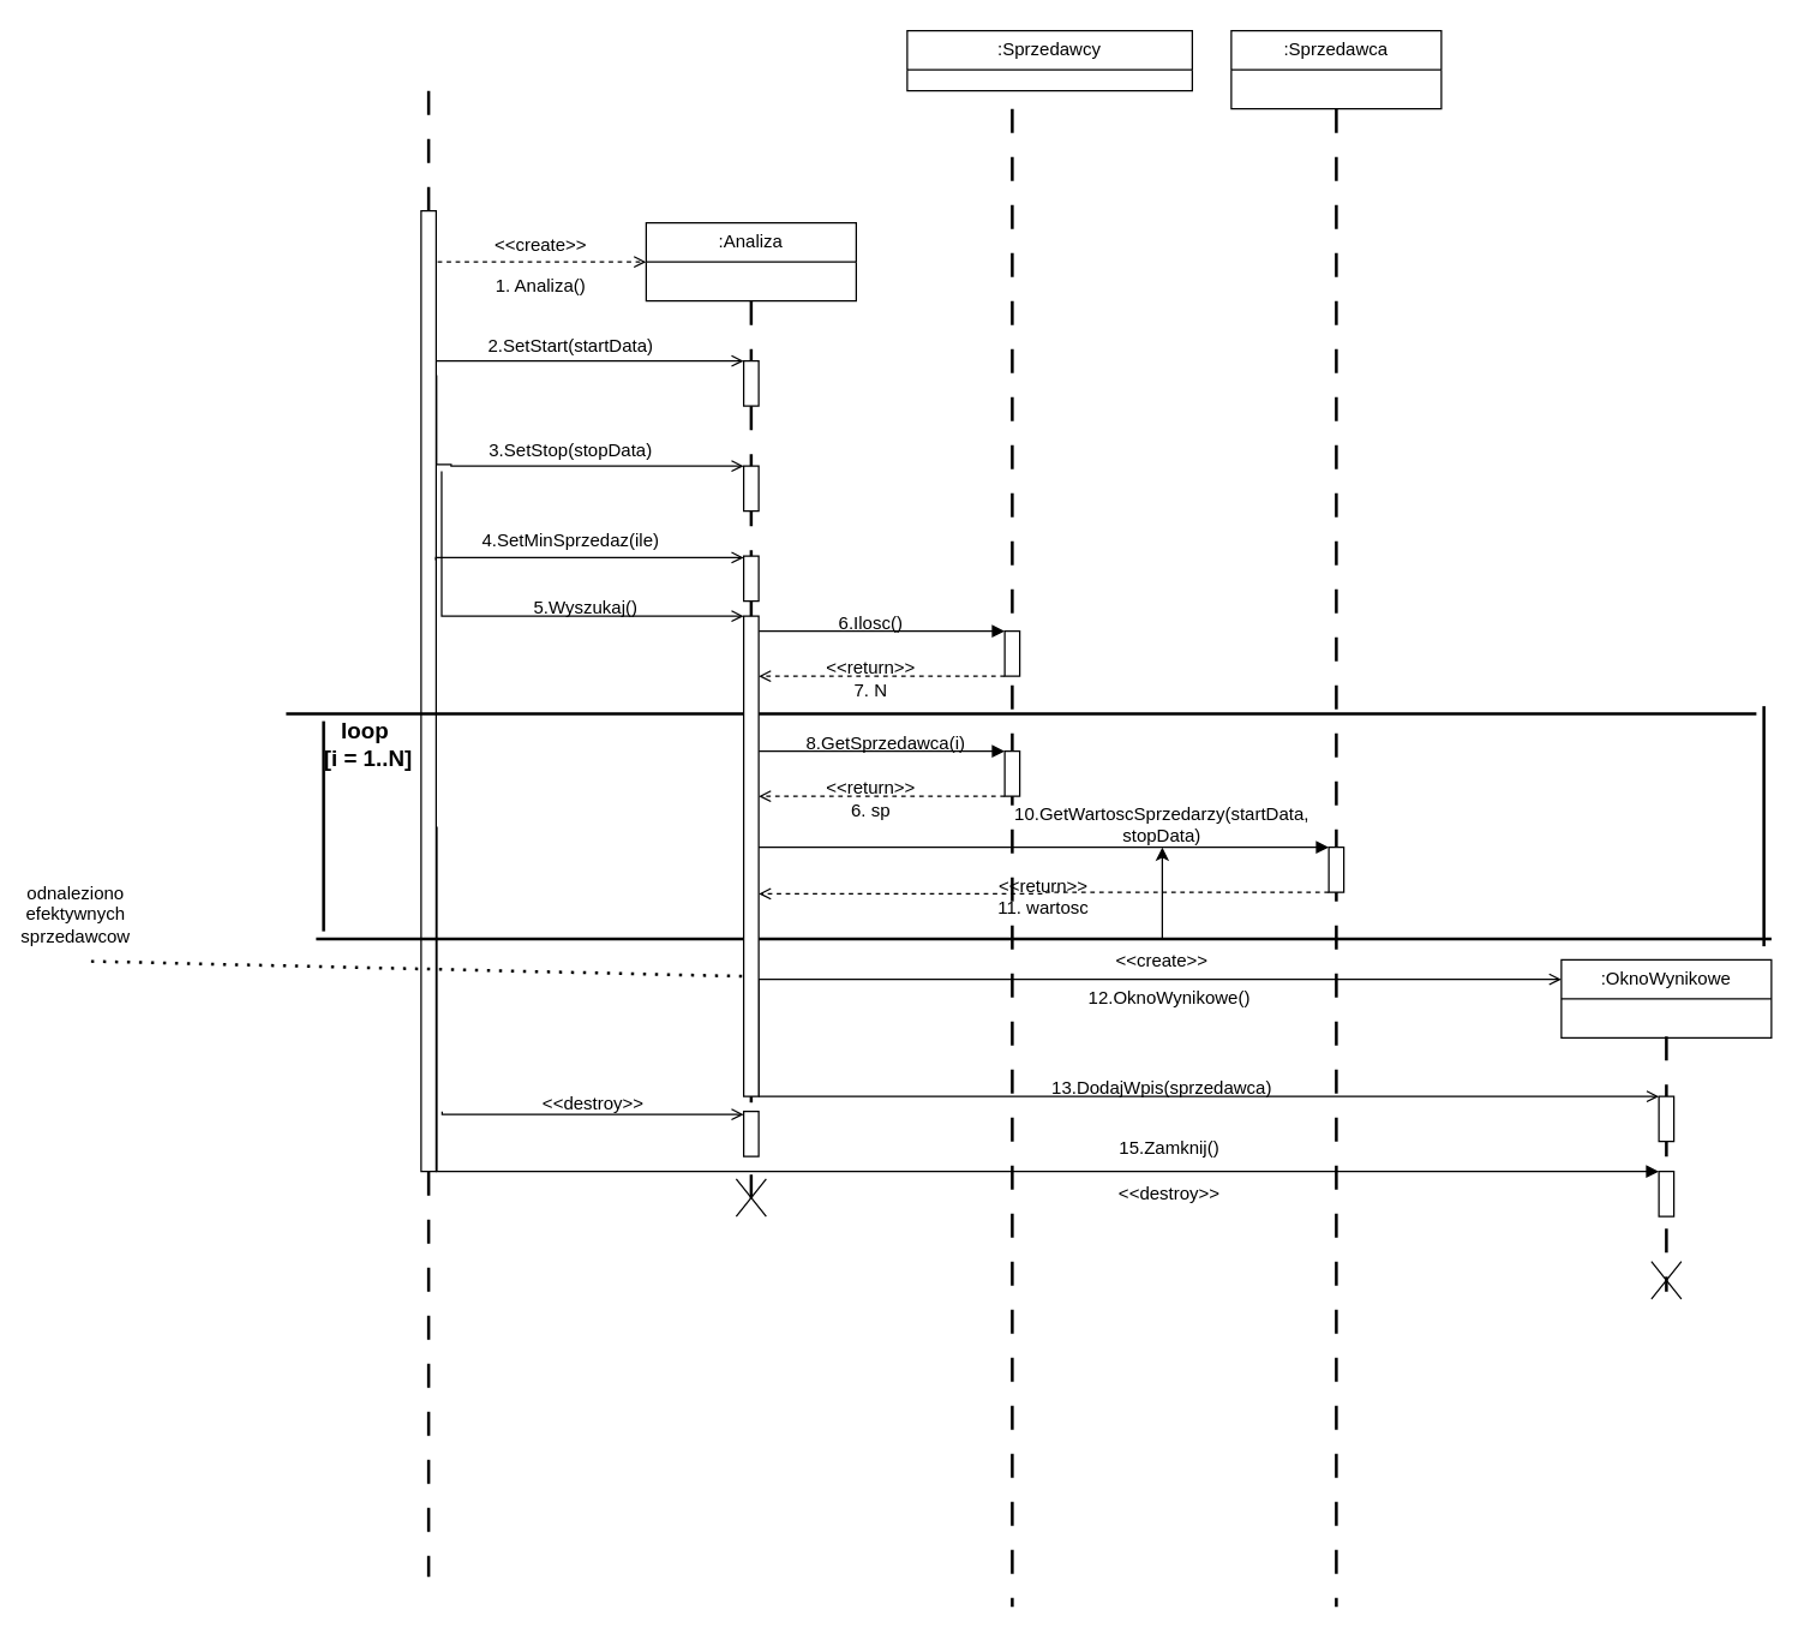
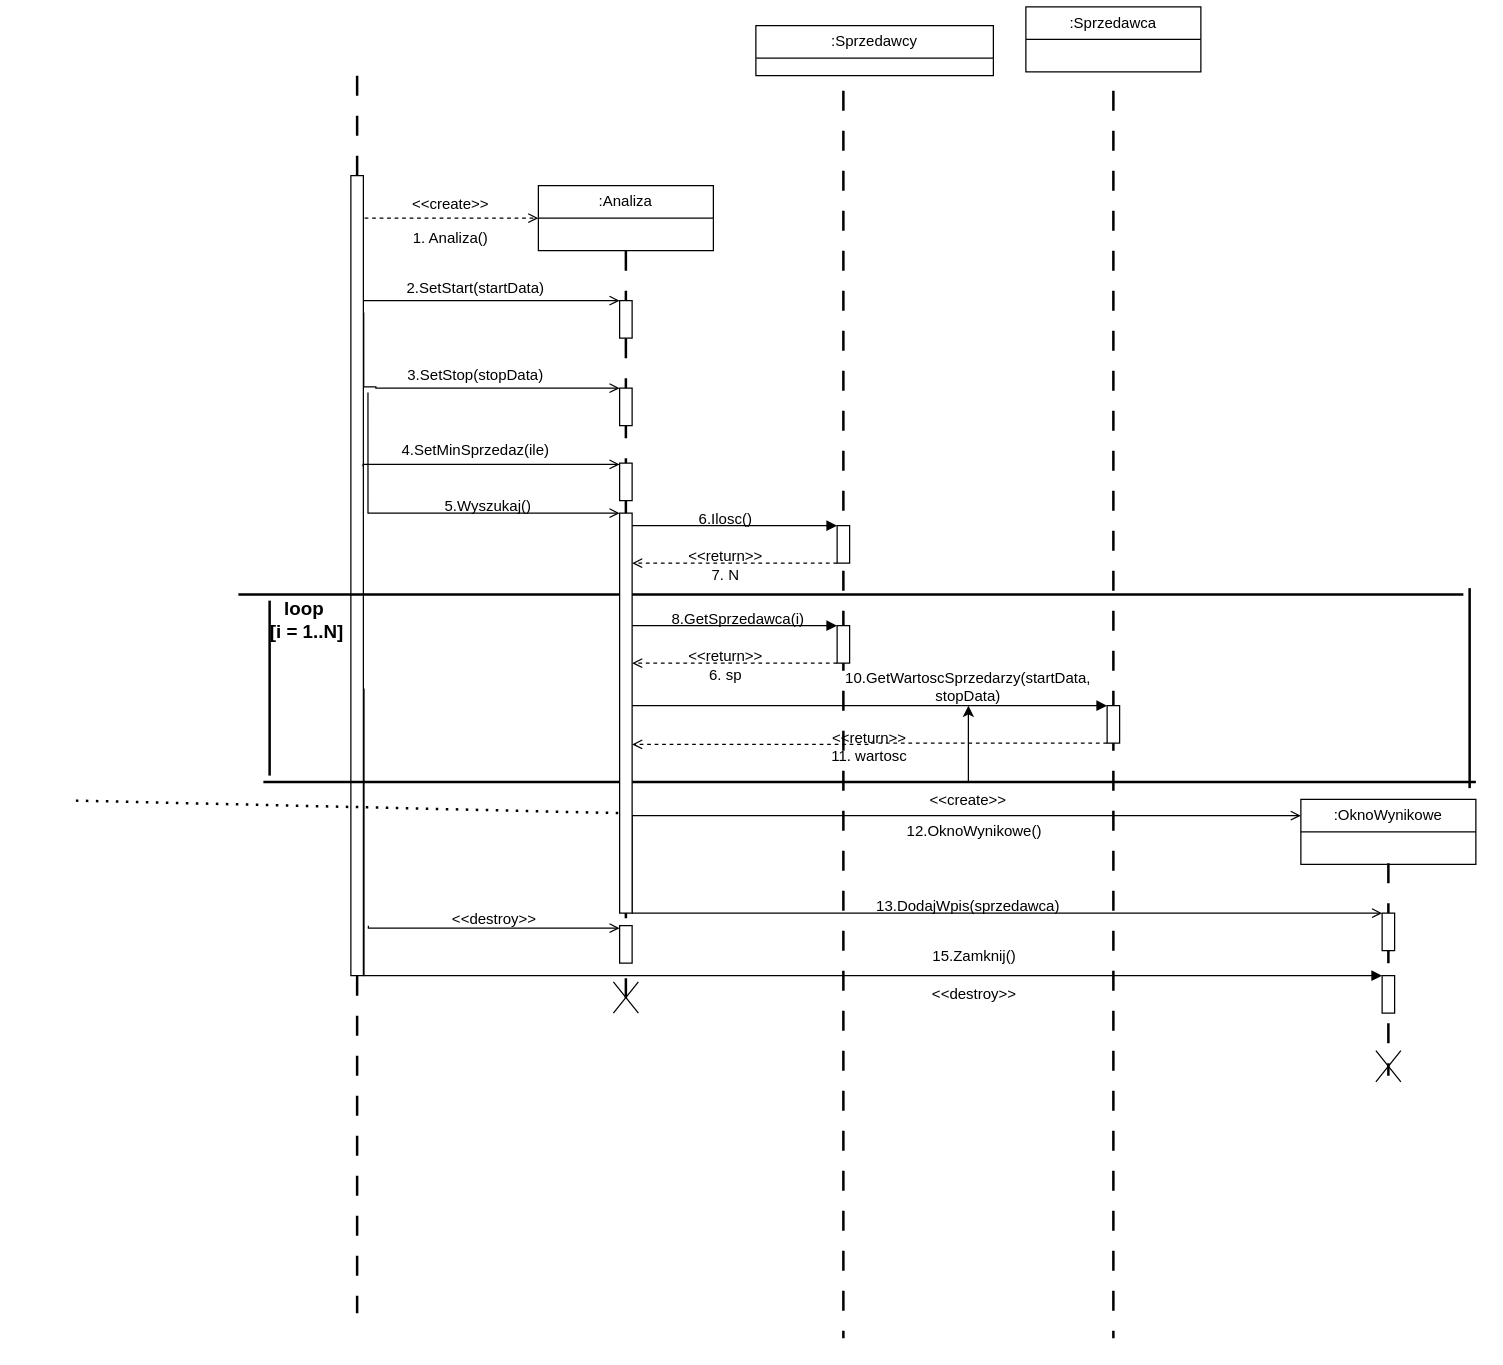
  <mxCell id="0" />
  <mxCell id="1" parent="0" />
  <mxCell id="2" value=":Analiza" style="swimlane;fontStyle=0;childLayout=stackLayout;horizontal=1;startSize=26;fillColor=none;horizontalStack=0;resizeParent=1;resizeParentMax=0;resizeLast=0;collapsible=1;marginBottom=0;whiteSpace=wrap;html=1;" parent="1" vertex="1"><mxGeometry x="430" y="148" width="140" height="52" as="geometry" /></mxCell>
  <mxCell id="3" value="" style="line;strokeWidth=2;direction=south;html=1;" parent="1" vertex="1"><mxGeometry x="280" y="190" width="10" height="580" as="geometry" /></mxCell>
  <mxCell id="4" style="edgeStyle=orthogonalEdgeStyle;rounded=0;orthogonalLoop=1;jettySize=auto;html=1;exitX=0.75;exitY=0.5;exitDx=0;exitDy=0;exitPerimeter=0;entryX=0;entryY=0.5;entryDx=0;entryDy=0;endArrow=open;endFill=0;dashed=1;" parent="1" source="5" target="2" edge="1"><mxGeometry relative="1" as="geometry"><Array as="points"><mxPoint x="285" y="174" /></Array></mxGeometry></mxCell>
  <mxCell id="5" value="" style="line;strokeWidth=2;direction=south;html=1;dashed=1;dashPattern=8 8;" parent="1" vertex="1"><mxGeometry x="280" y="60" width="10" height="160" as="geometry" /></mxCell>
  <mxCell id="6" value="" style="line;strokeWidth=2;direction=south;html=1;dashed=1;dashPattern=8 8;" parent="1" vertex="1"><mxGeometry x="495" y="200" width="10" height="40" as="geometry" /></mxCell>
  <mxCell id="7" value="&amp;lt;&amp;lt;create&amp;gt;&amp;gt;" style="text;html=1;align=center;verticalAlign=middle;whiteSpace=wrap;rounded=0;" parent="1" vertex="1"><mxGeometry x="330" y="148" width="60" height="30" as="geometry" /></mxCell>
  <mxCell id="8" value="1. Analiza()" style="text;html=1;align=center;verticalAlign=middle;whiteSpace=wrap;rounded=0;" parent="1" vertex="1"><mxGeometry x="235" y="180" width="250" height="20" as="geometry" /></mxCell>
  <mxCell id="9" value=":Sprzedawcy" style="swimlane;fontStyle=0;childLayout=stackLayout;horizontal=1;startSize=26;fillColor=none;horizontalStack=0;resizeParent=1;resizeParentMax=0;resizeLast=0;collapsible=1;marginBottom=0;whiteSpace=wrap;html=1;" parent="1" vertex="1"><mxGeometry x="604" y="20" width="190" height="40" as="geometry" /></mxCell>
- <mxCell id="10" value=":Sprzedawca" style="swimlane;fontStyle=0;childLayout=stackLayout;horizontal=1;startSize=26;fillColor=none;horizontalStack=0;resizeParent=1;resizeParentMax=0;resizeLast=0;collapsible=1;marginBottom=0;whiteSpace=wrap;html=1;" parent="1" vertex="1"><mxGeometry x="820" width="140" height="52" as="geometry" y="20" /></mxCell>
+ <mxCell id="10" value=":Sprzedawca" style="swimlane;fontStyle=0;childLayout=stackLayout;horizontal=1;startSize=26;fillColor=none;horizontalStack=0;resizeParent=1;resizeParentMax=0;resizeLast=0;collapsible=1;marginBottom=0;whiteSpace=wrap;html=1;" parent="1" vertex="1"><mxGeometry x="820" y="5" width="140" height="52" as="geometry" /></mxCell>
  <mxCell id="11" value=":OknoWynikowe" style="swimlane;fontStyle=0;childLayout=stackLayout;horizontal=1;startSize=26;fillColor=none;horizontalStack=0;resizeParent=1;resizeParentMax=0;resizeLast=0;collapsible=1;marginBottom=0;whiteSpace=wrap;html=1;" parent="1" vertex="1"><mxGeometry x="1040" y="639" width="140" height="52" as="geometry" /></mxCell>
  <mxCell id="12" value="" style="rounded=0;whiteSpace=wrap;html=1;" parent="1" vertex="1"><mxGeometry x="495" y="240" width="10" height="30" as="geometry" /></mxCell>
  <mxCell id="13" value="" style="line;strokeWidth=2;direction=south;html=1;dashed=1;dashPattern=8 8;" parent="1" vertex="1"><mxGeometry x="669" y="72" width="10" height="998" as="geometry" /></mxCell>
  <mxCell id="14" value="" style="line;strokeWidth=2;direction=south;html=1;dashed=1;dashPattern=8 8;" parent="1" vertex="1"><mxGeometry x="885" y="72" width="10" height="998" as="geometry" /></mxCell>
  <mxCell id="15" value="" style="line;strokeWidth=2;direction=south;html=1;dashed=1;dashPattern=8 8;" parent="1" vertex="1"><mxGeometry x="1105" y="690" width="10" height="170" as="geometry" /></mxCell>
  <mxCell id="16" style="edgeStyle=orthogonalEdgeStyle;rounded=0;orthogonalLoop=1;jettySize=auto;html=1;exitX=0.75;exitY=0.5;exitDx=0;exitDy=0;exitPerimeter=0;entryX=0;entryY=0;entryDx=0;entryDy=0;endArrow=open;endFill=0;" parent="1" target="12" edge="1"><mxGeometry relative="1" as="geometry"><mxPoint x="285" y="246" as="sourcePoint" /><mxPoint x="430" y="240" as="targetPoint" /><Array as="points"><mxPoint x="285" y="240" /></Array></mxGeometry></mxCell>
  <mxCell id="17" value="2.SetStart(startData)" style="text;html=1;align=center;verticalAlign=middle;whiteSpace=wrap;rounded=0;" parent="1" vertex="1"><mxGeometry x="255" y="220" width="250" height="20" as="geometry" /></mxCell>
  <mxCell id="18" value="" style="rounded=0;whiteSpace=wrap;html=1;" parent="1" vertex="1"><mxGeometry x="280" y="140" width="10" height="640" as="geometry" /></mxCell>
  <mxCell id="19" value="" style="line;strokeWidth=2;direction=south;html=1;dashed=1;dashPattern=8 8;" parent="1" vertex="1"><mxGeometry x="495" y="270" width="10" height="530" as="geometry" /></mxCell>
  <mxCell id="20" value="3.SetStop(stopData)" style="text;html=1;align=center;verticalAlign=middle;whiteSpace=wrap;rounded=0;" parent="1" vertex="1"><mxGeometry x="255" y="290" width="250" height="20" as="geometry" /></mxCell>
  <mxCell id="21" value="" style="rounded=0;whiteSpace=wrap;html=1;" parent="1" vertex="1"><mxGeometry x="495" y="310" width="10" height="30" as="geometry" /></mxCell>
  <mxCell id="22" style="edgeStyle=orthogonalEdgeStyle;rounded=0;orthogonalLoop=1;jettySize=auto;html=1;exitX=1.028;exitY=0.171;exitDx=0;exitDy=0;exitPerimeter=0;entryX=0;entryY=0;entryDx=0;entryDy=0;endArrow=open;endFill=0;" parent="1" source="18" edge="1"><mxGeometry relative="1" as="geometry"><mxPoint x="285" y="316" as="sourcePoint" /><mxPoint x="495" y="310" as="targetPoint" /><Array as="points"><mxPoint x="300" y="309" /></Array></mxGeometry></mxCell>
  <mxCell id="23" value="" style="rounded=0;whiteSpace=wrap;html=1;" parent="1" vertex="1"><mxGeometry x="495" y="370" width="10" height="30" as="geometry" /></mxCell>
  <mxCell id="24" style="edgeStyle=orthogonalEdgeStyle;rounded=0;orthogonalLoop=1;jettySize=auto;html=1;exitX=0.139;exitY=1.139;exitDx=0;exitDy=0;exitPerimeter=0;entryX=0;entryY=0;entryDx=0;entryDy=0;endArrow=open;endFill=0;" parent="1" source="25" edge="1"><mxGeometry relative="1" as="geometry"><mxPoint x="290" y="370" as="sourcePoint" /><mxPoint x="495" y="371" as="targetPoint" /><Array as="points"><mxPoint x="290" y="371" /></Array></mxGeometry></mxCell>
  <mxCell id="25" value="4.SetMinSprzedaz(ile)" style="text;html=1;align=center;verticalAlign=middle;whiteSpace=wrap;rounded=0;" parent="1" vertex="1"><mxGeometry x="255" y="350" width="250" height="20" as="geometry" /></mxCell>
  <mxCell id="26" value="" style="line;strokeWidth=2;html=1;" parent="1" vertex="1"><mxGeometry y="470" width="980" height="10" as="geometry" x="190" /></mxCell>
  <mxCell id="27" value="" style="line;strokeWidth=2;html=1;" parent="1" vertex="1"><mxGeometry x="210" y="620" width="970" height="10" as="geometry" /></mxCell>
  <mxCell id="28" value="" style="line;strokeWidth=2;direction=south;html=1;" parent="1" vertex="1"><mxGeometry x="1170" y="470" width="10" height="160" as="geometry" /></mxCell>
  <mxCell id="29" value="" style="line;strokeWidth=2;direction=south;html=1;" parent="1" vertex="1"><mxGeometry x="210" y="480" width="10" height="140" as="geometry" /></mxCell>
  <mxCell id="30" value="&lt;b style=&quot;font-size: 15px;&quot;&gt;&lt;font style=&quot;font-size: 15px;&quot;&gt;loop&amp;nbsp;&lt;/font&gt;&lt;/b&gt;&lt;div style=&quot;font-size: 15px;&quot;&gt;&lt;b style=&quot;&quot;&gt;&lt;font style=&quot;font-size: 15px;&quot;&gt;[i = 1..N]&lt;/font&gt;&lt;/b&gt;&lt;/div&gt;" style="text;html=1;align=center;verticalAlign=middle;whiteSpace=wrap;rounded=0;" parent="1" vertex="1"><mxGeometry x="210" y="475" width="70" height="40" as="geometry" /></mxCell>
  <mxCell id="31" style="edgeStyle=orthogonalEdgeStyle;rounded=0;orthogonalLoop=1;jettySize=auto;html=1;exitX=0;exitY=1;exitDx=0;exitDy=0;entryX=1;entryY=1;entryDx=0;entryDy=0;endArrow=open;endFill=0;dashed=1;" parent="1" source="32" edge="1"><mxGeometry relative="1" as="geometry"><mxPoint x="505" y="450" as="targetPoint" /><Array as="points"><mxPoint x="590" y="450" /><mxPoint x="590" y="450" /></Array></mxGeometry></mxCell>
  <mxCell id="32" value="" style="rounded=0;whiteSpace=wrap;html=1;" parent="1" vertex="1"><mxGeometry x="669" y="420" width="10" height="30" as="geometry" /></mxCell>
  <mxCell id="33" style="edgeStyle=orthogonalEdgeStyle;rounded=0;orthogonalLoop=1;jettySize=auto;html=1;exitX=1;exitY=0;exitDx=0;exitDy=0;entryX=0;entryY=0;entryDx=0;entryDy=0;endArrow=block;endFill=1;" parent="1" target="32" edge="1"><mxGeometry relative="1" as="geometry"><mxPoint x="505" y="420" as="sourcePoint" /><Array as="points"><mxPoint x="590" y="420" /><mxPoint x="590" y="420" /></Array></mxGeometry></mxCell>
  <mxCell id="34" value="&amp;lt;&amp;lt;return&amp;gt;&amp;gt;" style="text;html=1;align=center;verticalAlign=middle;whiteSpace=wrap;rounded=0;" parent="1" vertex="1"><mxGeometry x="550" y="430" width="60" height="30" as="geometry" /></mxCell>
  <mxCell id="35" value="7. N" style="text;html=1;align=center;verticalAlign=middle;whiteSpace=wrap;rounded=0;" parent="1" vertex="1"><mxGeometry x="550" y="450" width="60" height="20" as="geometry" /></mxCell>
  <mxCell id="36" value="6.Ilosc()" style="text;html=1;align=center;verticalAlign=middle;whiteSpace=wrap;rounded=0;" parent="1" vertex="1"><mxGeometry x="550" y="400" width="60" height="30" as="geometry" /></mxCell>
  <mxCell id="37" style="edgeStyle=orthogonalEdgeStyle;rounded=0;orthogonalLoop=1;jettySize=auto;html=1;exitX=1;exitY=0;exitDx=0;exitDy=0;entryX=0;entryY=0;entryDx=0;entryDy=0;endArrow=block;endFill=1;" parent="1" target="39" edge="1"><mxGeometry relative="1" as="geometry"><mxPoint x="505" y="500" as="sourcePoint" /><Array as="points"><mxPoint x="590" y="500" /><mxPoint x="590" y="500" /></Array></mxGeometry></mxCell>
  <mxCell id="38" style="edgeStyle=orthogonalEdgeStyle;rounded=0;orthogonalLoop=1;jettySize=auto;html=1;exitX=0;exitY=1;exitDx=0;exitDy=0;entryX=1;entryY=1;entryDx=0;entryDy=0;dashed=1;endArrow=open;endFill=0;" parent="1" source="39" edge="1"><mxGeometry relative="1" as="geometry"><mxPoint x="505" y="530" as="targetPoint" /><Array as="points"><mxPoint x="590" y="530" /><mxPoint x="590" y="530" /></Array></mxGeometry></mxCell>
  <mxCell id="39" value="" style="rounded=0;whiteSpace=wrap;html=1;" parent="1" vertex="1"><mxGeometry x="669" y="500" width="10" height="30" as="geometry" /></mxCell>
  <mxCell id="40" value="8.GetSprzedawca(i)" style="text;html=1;align=center;verticalAlign=middle;whiteSpace=wrap;rounded=0;" parent="1" vertex="1"><mxGeometry x="560" y="480" width="60" height="30" as="geometry" /></mxCell>
  <mxCell id="41" value="&amp;lt;&amp;lt;return&amp;gt;&amp;gt;" style="text;html=1;align=center;verticalAlign=middle;whiteSpace=wrap;rounded=0;" parent="1" vertex="1"><mxGeometry x="550" y="510" width="60" height="30" as="geometry" /></mxCell>
  <mxCell id="42" value="6. sp" style="text;html=1;align=center;verticalAlign=middle;whiteSpace=wrap;rounded=0;" parent="1" vertex="1"><mxGeometry x="550" y="530" width="60" height="20" as="geometry" /></mxCell>
  <mxCell id="43" style="edgeStyle=orthogonalEdgeStyle;rounded=0;orthogonalLoop=1;jettySize=auto;html=1;exitX=0.75;exitY=0;exitDx=0;exitDy=0;entryX=0;entryY=0;entryDx=0;entryDy=0;endArrow=block;endFill=1;" parent="1" target="44" edge="1"><mxGeometry relative="1" as="geometry"><mxPoint x="502.5" y="564" as="sourcePoint" /><Array as="points"><mxPoint x="700" y="564" /><mxPoint x="700" y="564" /></Array></mxGeometry></mxCell>
  <mxCell id="44" value="" style="rounded=0;whiteSpace=wrap;html=1;" parent="1" vertex="1"><mxGeometry x="885" y="564" width="10" height="30" as="geometry" /></mxCell>
  <mxCell id="45" value="&lt;span style=&quot;background-color: initial;&quot;&gt;10&lt;/span&gt;&lt;span style=&quot;background-color: initial;&quot;&gt;.GetWartoscSprzedarzy(startData, stopData)&lt;/span&gt;" style="text;html=1;align=center;verticalAlign=middle;whiteSpace=wrap;rounded=0;" parent="1" vertex="1"><mxGeometry x="744" y="534" width="60" height="30" as="geometry" /></mxCell>
  <mxCell id="46" style="edgeStyle=orthogonalEdgeStyle;rounded=0;orthogonalLoop=1;jettySize=auto;html=1;exitX=0;exitY=1;exitDx=0;exitDy=0;dashed=1;endArrow=open;endFill=0;" parent="1" source="44" edge="1"><mxGeometry relative="1" as="geometry"><mxPoint x="669" y="594" as="sourcePoint" /><mxPoint x="505" y="595" as="targetPoint" /><Array as="points"><mxPoint x="696" y="594" /><mxPoint x="696" y="595" /><mxPoint x="505" y="595" /></Array></mxGeometry></mxCell>
  <mxCell id="47" value="&amp;lt;&amp;lt;return&amp;gt;&amp;gt;" style="text;html=1;align=center;verticalAlign=middle;whiteSpace=wrap;rounded=0;" parent="1" vertex="1"><mxGeometry x="665" y="575" width="60" height="30" as="geometry" /></mxCell>
  <mxCell id="48" value="11. wartosc" style="text;html=1;align=center;verticalAlign=middle;whiteSpace=wrap;rounded=0;" parent="1" vertex="1"><mxGeometry x="660" y="590" width="70" height="30" as="geometry" /></mxCell>
  <mxCell id="49" value="5.Wyszukaj()" style="text;html=1;align=center;verticalAlign=middle;whiteSpace=wrap;rounded=0;" parent="1" vertex="1"><mxGeometry x="360" y="390" width="60" height="30" as="geometry" /></mxCell>
  <mxCell id="50" style="edgeStyle=orthogonalEdgeStyle;rounded=0;orthogonalLoop=1;jettySize=auto;html=1;exitX=1;exitY=1;exitDx=0;exitDy=0;entryX=0;entryY=0.25;entryDx=0;entryDy=0;endArrow=open;endFill=0;" parent="1" source="52" target="11" edge="1"><mxGeometry relative="1" as="geometry"><Array as="points"><mxPoint x="505" y="652" /></Array></mxGeometry></mxCell>
  <mxCell id="51" style="edgeStyle=orthogonalEdgeStyle;rounded=0;orthogonalLoop=1;jettySize=auto;html=1;exitX=1;exitY=1;exitDx=0;exitDy=0;entryX=0;entryY=0;entryDx=0;entryDy=0;endArrow=open;endFill=0;" parent="1" source="52" target="59" edge="1"><mxGeometry relative="1" as="geometry"><Array as="points"><mxPoint x="505" y="730" /></Array></mxGeometry></mxCell>
  <mxCell id="52" value="" style="rounded=0;whiteSpace=wrap;html=1;" parent="1" vertex="1"><mxGeometry x="495" y="410" width="10" height="320" as="geometry" /></mxCell>
  <mxCell id="53" style="edgeStyle=orthogonalEdgeStyle;rounded=0;orthogonalLoop=1;jettySize=auto;html=1;exitX=1.367;exitY=0.271;exitDx=0;exitDy=0;entryX=0;entryY=0;entryDx=0;entryDy=0;endArrow=open;endFill=0;exitPerimeter=0;" parent="1" source="18" edge="1"><mxGeometry relative="1" as="geometry"><mxPoint x="331" y="410" as="sourcePoint" /><mxPoint x="495" y="410" as="targetPoint" /><Array as="points"><mxPoint x="294" y="410" /></Array></mxGeometry></mxCell>
  <mxCell id="54" value="" style="endArrow=none;dashed=1;html=1;dashPattern=1 3;strokeWidth=2;rounded=0;entryX=0;entryY=0.75;entryDx=0;entryDy=0;" parent="1" target="52" edge="1"><mxGeometry width="50" height="50" relative="1" as="geometry"><mxPoint x="60" y="640" as="sourcePoint" /><mxPoint x="505" y="660" as="targetPoint" /></mxGeometry></mxCell>
- <mxCell id="55" value="odnaleziono efektywnych sprzedawcow" style="text;html=1;align=center;verticalAlign=middle;whiteSpace=wrap;rounded=0;" parent="1" vertex="1"><mxGeometry x="20" y="594" width="60" height="30" as="geometry" /></mxCell>
  <mxCell id="56" value="12.OknoWynikowe()" style="text;html=1;align=center;verticalAlign=middle;whiteSpace=wrap;rounded=0;" parent="1" vertex="1"><mxGeometry x="744" y="650" width="70" height="30" as="geometry" /></mxCell>
  <mxCell id="57" value="" style="edgeStyle=orthogonalEdgeStyle;rounded=0;orthogonalLoop=1;jettySize=auto;html=1;" parent="1" source="58" target="45" edge="1"><mxGeometry relative="1" as="geometry" /></mxCell>
  <mxCell id="58" value="&amp;lt;&amp;lt;create&amp;gt;&amp;gt;" style="text;html=1;align=center;verticalAlign=middle;whiteSpace=wrap;rounded=0;" parent="1" vertex="1"><mxGeometry x="744" y="625" width="60" height="30" as="geometry" /></mxCell>
  <mxCell id="59" value="" style="rounded=0;whiteSpace=wrap;html=1;" parent="1" vertex="1"><mxGeometry x="1105" y="730" width="10" height="30" as="geometry" /></mxCell>
  <mxCell id="60" value="13.DodajWpis(sprzedawca)" style="text;html=1;align=center;verticalAlign=middle;whiteSpace=wrap;rounded=0;" parent="1" vertex="1"><mxGeometry x="739" y="710" width="70" height="30" as="geometry" /></mxCell>
  <mxCell id="61" style="edgeStyle=orthogonalEdgeStyle;rounded=0;orthogonalLoop=1;jettySize=auto;html=1;exitX=1.05;exitY=0.641;exitDx=0;exitDy=0;entryX=0;entryY=0;entryDx=0;entryDy=0;endArrow=block;endFill=1;exitPerimeter=0;" parent="1" source="18" target="62" edge="1"><mxGeometry relative="1" as="geometry"><Array as="points"><mxPoint x="291" y="780" /></Array></mxGeometry></mxCell>
  <mxCell id="62" value="" style="rounded=0;whiteSpace=wrap;html=1;" parent="1" vertex="1"><mxGeometry x="1105" y="780" width="10" height="30" as="geometry" /></mxCell>
  <mxCell id="63" value="&amp;lt;&amp;lt;destroy&amp;gt;&amp;gt;" style="text;html=1;align=center;verticalAlign=middle;whiteSpace=wrap;rounded=0;" parent="1" vertex="1"><mxGeometry x="744" y="780" width="70" height="30" as="geometry" /></mxCell>
  <mxCell id="64" value="" style="rounded=0;whiteSpace=wrap;html=1;" parent="1" vertex="1"><mxGeometry x="495" y="740" width="10" height="30" as="geometry" /></mxCell>
  <mxCell id="65" value="15.Zamknij()" style="text;html=1;align=center;verticalAlign=middle;whiteSpace=wrap;rounded=0;" parent="1" vertex="1"><mxGeometry x="744" y="750" width="70" height="30" as="geometry" /></mxCell>
  <mxCell id="66" value="&amp;lt;&amp;lt;destroy&amp;gt;&amp;gt;" style="text;html=1;align=center;verticalAlign=middle;whiteSpace=wrap;rounded=0;" parent="1" vertex="1"><mxGeometry x="360" y="720" width="70" height="30" as="geometry" /></mxCell>
  <mxCell id="67" style="edgeStyle=orthogonalEdgeStyle;rounded=0;orthogonalLoop=1;jettySize=auto;html=1;exitX=1.367;exitY=0.271;exitDx=0;exitDy=0;entryX=0;entryY=0;entryDx=0;entryDy=0;endArrow=open;endFill=0;exitPerimeter=0;" parent="1" edge="1"><mxGeometry relative="1" as="geometry"><mxPoint x="294" y="740" as="sourcePoint" /><mxPoint x="495" y="742" as="targetPoint" /><Array as="points"><mxPoint x="294" y="742" /></Array></mxGeometry></mxCell>
  <mxCell id="68" value="" style="shape=mxgraph.sysml.x;" parent="1" vertex="1"><mxGeometry x="490" y="785" width="20" height="25" as="geometry" /></mxCell>
  <mxCell id="69" value="" style="shape=mxgraph.sysml.x;" parent="1" vertex="1"><mxGeometry x="1100" y="840" width="20" height="25" as="geometry" /></mxCell>
  <mxCell id="70" value="" style="line;strokeWidth=2;direction=south;html=1;dashed=1;dashPattern=8 8;" parent="1" vertex="1"><mxGeometry x="280" y="780" width="10" height="270" as="geometry" /></mxCell>
